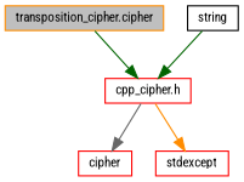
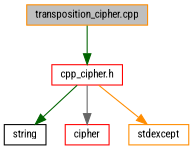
  digraph {
    fontname="Roboto Condensed"
    node [color=darkorange fillcolor=white fontname="Roboto Condensed" fontsize=10 shape=record style=filled]
    edge [color=darkgreen fontname="Roboto Condensed" fontsize=10 labelfontname=Helvetica labelfontsize=10 style=solid]
-   n1 [fillcolor=grey75 fontcolor=black height=0.2 label="transposition_cipher.cipher" width=0.4]
+   n1 [fillcolor=grey75 fontcolor=black height=0.2 label="transposition_cipher.cpp" width=0.4]
    n2 [color=red height=0.2 label="cpp_cipher.h" width=0.4]
    n3 [color=black height=0.2 label=string width=0.4]
    n4 [color=red height=0.2 label=cipher width=0.4]
-   n5 [color=red height=0.2 label=stdexcept width=0.4]
+   n5 [height=0.2 label=stdexcept width=0.4]
    n1 -> n2
-   n3 -> n2
+   n2 -> n3
    n2 -> n4 [color=gray40]
    n2 -> n5 [color=darkorange]
  }
